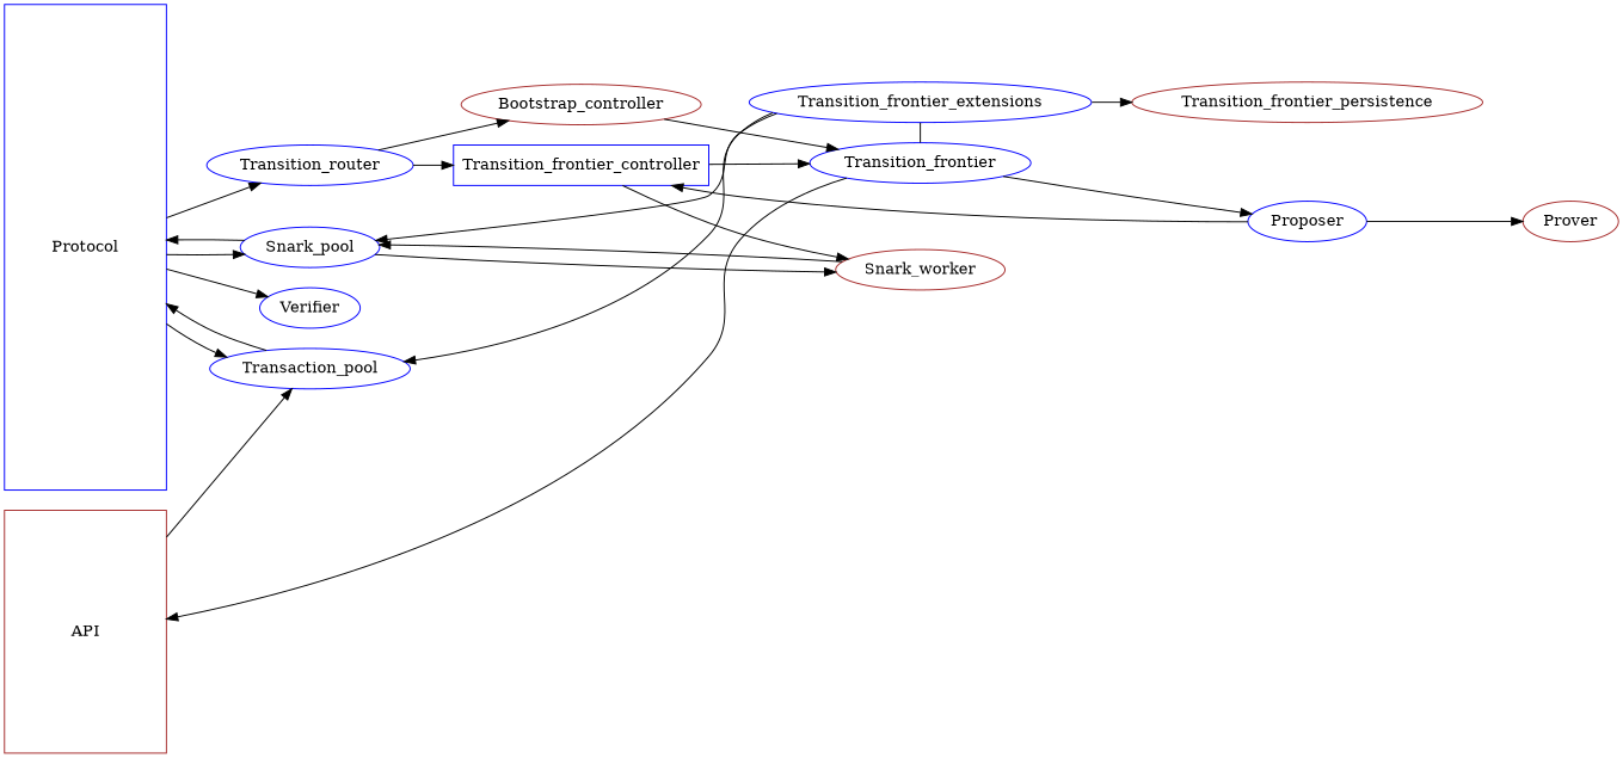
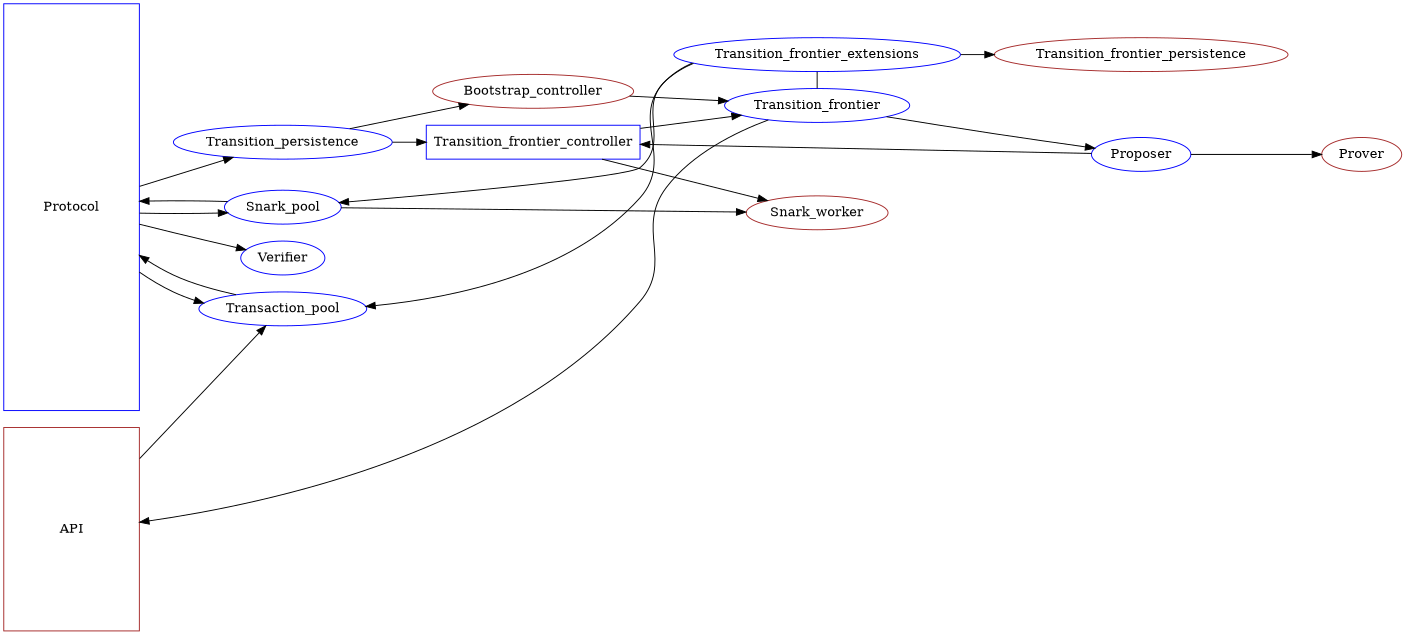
  digraph {
    rankdir=LR
    node [color=blue]
    Protocol [height=6 shape=box width=2]
    API [color=brown height=3 shape=box width=2]
    Transition_frontier
    Transition_frontier_extensions
    Transition_frontier_persistence [color=brown]
-   Transition_router
+   Transition_router [label=Transition_persistence]
    Snark_pool
    Transaction_pool
    Verifier
    Proposer
    Bootstrap_controller [color=brown]
    Transition_frontier_controller [shape=box]
    Snark_worker [color=brown]
    Prover [color=brown]
    subgraph sub_1 {
      rank=source
      Protocol
      API
    }
    subgraph cluster_2 {
      style=invis
      Transition_frontier
      Transition_frontier_extensions
      Transition_frontier_persistence
    }
    Protocol -> Transition_router
    Protocol -> Snark_pool
    Protocol -> Transaction_pool
    Protocol -> Verifier
    API -> Transaction_pool
    Transition_frontier -> API [constraint=false]
    Transition_frontier -> Transition_frontier_extensions [constraint=false dir=none]
    Transition_frontier -> Proposer
    Transition_frontier_extensions -> Transition_frontier_persistence
    Transition_frontier_extensions -> Snark_pool [constraint=false]
    Transition_frontier_extensions -> Transaction_pool [constraint=false]
    Transition_router -> Bootstrap_controller
    Transition_router -> Transition_frontier_controller
    Snark_pool -> Protocol
    Snark_pool -> Snark_worker
    Transaction_pool -> Protocol
    Proposer -> Transition_frontier_controller [constraint=false]
    Proposer -> Prover
    Bootstrap_controller -> Transition_frontier
    Transition_frontier_controller -> Transition_frontier
    Transition_frontier_controller -> Snark_worker
-   Snark_worker -> Snark_pool [constraint=false]
  }
